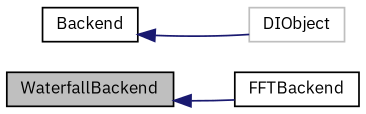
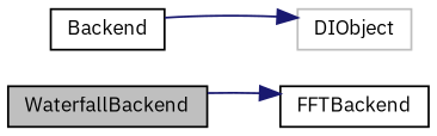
  digraph {
    fontname="IBM Plex Sans"
    rankdir=LR
    node [color=black fillcolor=white fontname="IBM Plex Sans" fontsize=10 shape=record style=filled]
    edge [color=midnightblue dir=back fontname="IBM Plex Sans" fontsize=10 labelfontname=FreeSans labelfontsize=10 style=solid]
    n1 [fillcolor=grey75 fontcolor=black height=0.2 label=WaterfallBackend width=0.4]
    n2 [height=0.2 label=FFTBackend width=0.4]
    n3 [height=0.2 label=Backend width=0.4]
    n4 [color=grey75 height=0.2 label=DIObject width=0.4]
-   n1 -> n2
-   n3 -> n4
+   n2 -> n1
+   n4 -> n3
  }
